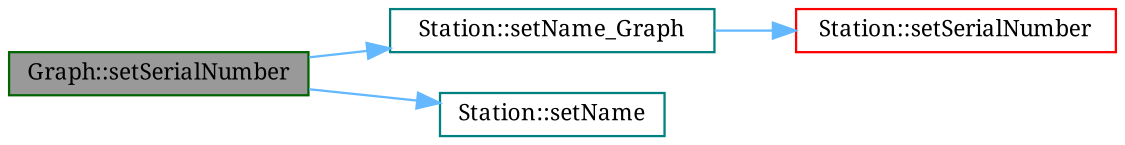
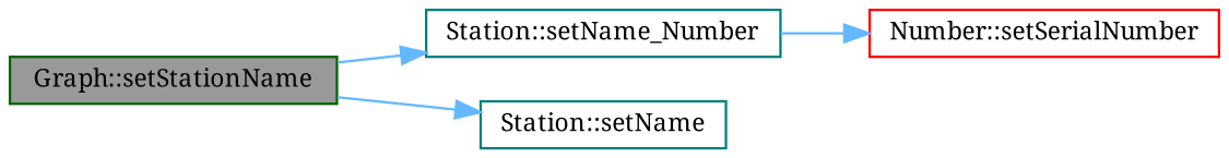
  digraph {
    fontname="Noto Serif"
    rankdir=LR
    node [color=teal fillcolor=white fontname="Noto Serif" fontsize=10 shape=box style=filled]
    edge [color=steelblue1 fontname="Noto Serif" fontsize=10 labelfontname=Helvetica labelfontsize=10 style=solid]
-   n1 [color=darkgreen fillcolor=grey60 fontcolor=black height=0.2 label="Graph::setSerialNumber" width=0.4]
-   n2 [height=0.2 label="Station::setName_Graph" width=0.4]
+   n1 [color=darkgreen fillcolor=grey60 fontcolor=black height=0.2 label="Graph::setStationName" width=0.4]
+   n2 [height=0.2 label="Station::setName_Number" width=0.4]
    n3 [height=0.2 label="Station::setName" width=0.4]
-   n4 [color=red height=0.2 label="Station::setSerialNumber" width=0.4]
+   n4 [color=red height=0.2 label="Number::setSerialNumber" width=0.4]
    n1 -> n2
    n1 -> n3
    n2 -> n4
  }
